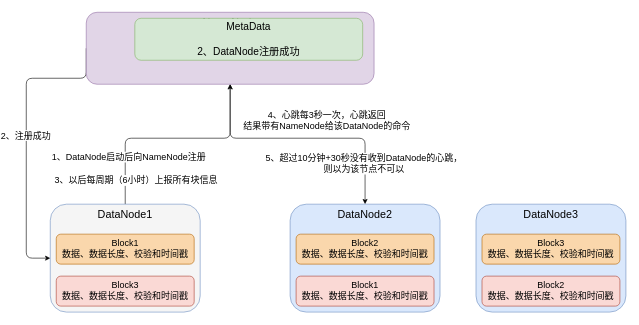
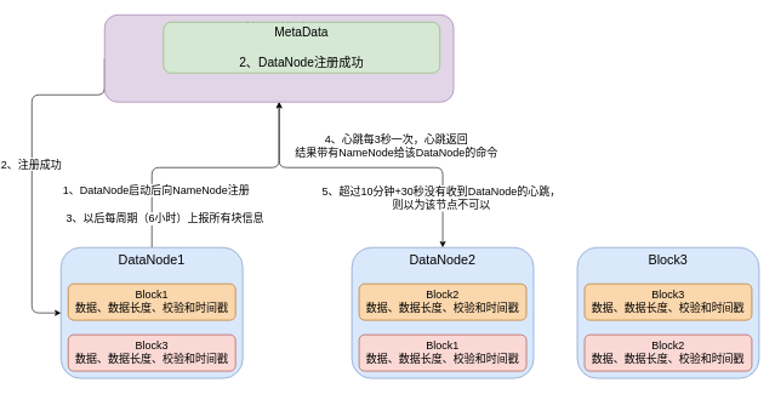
  <mxCell id="0" />
  <mxCell id="1" parent="0" />
  <mxCell id="2" style="edgeStyle=orthogonalEdgeStyle;rounded=1;orthogonalLoop=1;jettySize=auto;html=1;exitX=0;exitY=0.5;exitDx=0;exitDy=0;entryX=0;entryY=0.5;entryDx=0;entryDy=0;fontSize=15;" edge="1" parent="1" source="4" target="8"><mxGeometry relative="1" as="geometry"><Array as="points"><mxPoint x="20" y="130" /><mxPoint x="20" y="430" /></Array></mxGeometry></mxCell>
  <mxCell id="3" value="2、注册成功" style="edgeLabel;html=1;align=center;verticalAlign=middle;resizable=0;points=[];fontSize=15;" vertex="1" connectable="0" parent="2"><mxGeometry x="-0.061" y="-2" relative="1" as="geometry"><mxPoint y="14" as="offset" /></mxGeometry></mxCell>
  <mxCell id="4" value="NameNode" style="rounded=1;whiteSpace=wrap;html=1;fillColor=#e1d5e7;strokeColor=#9673a6;fontSize=18;align=center;verticalAlign=top;" vertex="1" parent="1"><mxGeometry x="120" y="20" width="480" height="120" as="geometry" /></mxCell>
  <mxCell id="5" value="MetaData&lt;br&gt;&lt;br&gt;2、DataNode注册成功" style="rounded=1;whiteSpace=wrap;html=1;fillColor=#d5e8d4;strokeColor=#82b366;fontSize=17;align=center;verticalAlign=middle;" vertex="1" parent="1"><mxGeometry x="201" y="30" width="380" height="70" as="geometry" /></mxCell>
  <mxCell id="6" style="edgeStyle=orthogonalEdgeStyle;rounded=1;orthogonalLoop=1;jettySize=auto;html=1;exitX=0.5;exitY=0;exitDx=0;exitDy=0;entryX=0.5;entryY=1;entryDx=0;entryDy=0;fontSize=15;" edge="1" parent="1" source="8" target="4"><mxGeometry relative="1" as="geometry"><Array as="points"><mxPoint x="185" y="230" /><mxPoint x="360" y="230" /></Array></mxGeometry></mxCell>
  <mxCell id="7" value="1、DataNode启动后向NameNode注册" style="edgeLabel;html=1;align=center;verticalAlign=middle;resizable=0;points=[];fontSize=15;" vertex="1" connectable="0" parent="6"><mxGeometry x="-0.669" y="2" relative="1" as="geometry"><mxPoint x="7" y="-18" as="offset" /></mxGeometry></mxCell>
- <mxCell id="8" value="DataNode1" style="rounded=1;whiteSpace=wrap;html=1;fillColor=#f5f5f5;strokeColor=#6c8ebf;fontSize=18;align=center;verticalAlign=top;" vertex="1" parent="1"><mxGeometry x="60" y="340" width="250" height="180" as="geometry" /></mxCell>
+ <mxCell id="8" value="DataNode1" style="rounded=1;whiteSpace=wrap;html=1;fillColor=#dae8fc;strokeColor=#6c8ebf;fontSize=18;align=center;verticalAlign=top;" vertex="1" parent="1"><mxGeometry x="60" y="340" width="250" height="180" as="geometry" /></mxCell>
  <mxCell id="9" value="Block1&lt;br style=&quot;font-size: 15px;&quot;&gt;数据、数据长度、校验和时间戳" style="rounded=1;whiteSpace=wrap;html=1;fillColor=#fad7ac;strokeColor=#b46504;fontSize=15;align=center;verticalAlign=top;" vertex="1" parent="1"><mxGeometry x="70" y="390" width="230" height="50" as="geometry" /></mxCell>
  <mxCell id="10" value="Block3&lt;br style=&quot;font-size: 15px;&quot;&gt;数据、数据长度、校验和时间戳" style="rounded=1;whiteSpace=wrap;html=1;fillColor=#fad9d5;strokeColor=#ae4132;fontSize=15;align=center;verticalAlign=top;" vertex="1" parent="1"><mxGeometry x="70" y="460" width="230" height="50" as="geometry" /></mxCell>
  <mxCell id="11" style="edgeStyle=orthogonalEdgeStyle;rounded=1;orthogonalLoop=1;jettySize=auto;html=1;exitX=0.5;exitY=0;exitDx=0;exitDy=0;entryX=0.5;entryY=1;entryDx=0;entryDy=0;fontSize=15;startArrow=classic;startFill=1;endArrow=open;" edge="1" parent="1" source="14" target="4"><mxGeometry relative="1" as="geometry"><Array as="points"><mxPoint x="585" y="230" /><mxPoint x="360" y="230" /></Array></mxGeometry></mxCell>
  <mxCell id="12" value="4、心跳每3秒一次，心跳返回&lt;br&gt;结果带有NameNode给该DataNode的命令" style="edgeLabel;html=1;align=center;verticalAlign=middle;resizable=0;points=[];fontSize=15;" vertex="1" connectable="0" parent="11"><mxGeometry x="-0.621" y="-1" relative="1" as="geometry"><mxPoint x="-66" y="-60" as="offset" /></mxGeometry></mxCell>
  <mxCell id="13" value="5、超过10分钟+30秒没有收到DataNode的心跳，&lt;br&gt;则以为该节点不可以" style="edgeLabel;html=1;align=center;verticalAlign=middle;resizable=0;points=[];fontSize=15;" vertex="1" connectable="0" parent="11"><mxGeometry x="-0.646" y="3" relative="1" as="geometry"><mxPoint y="6" as="offset" /></mxGeometry></mxCell>
  <mxCell id="14" value="DataNode2" style="rounded=1;whiteSpace=wrap;html=1;fillColor=#dae8fc;strokeColor=#6c8ebf;fontSize=18;align=center;verticalAlign=top;" vertex="1" parent="1"><mxGeometry x="460" y="340" width="250" height="180" as="geometry" /></mxCell>
  <mxCell id="15" value="Block2&lt;br style=&quot;font-size: 15px;&quot;&gt;数据、数据长度、校验和时间戳" style="rounded=1;whiteSpace=wrap;html=1;fillColor=#fad7ac;strokeColor=#b46504;fontSize=15;align=center;verticalAlign=top;" vertex="1" parent="1"><mxGeometry x="470" y="390" width="230" height="50" as="geometry" /></mxCell>
  <mxCell id="16" value="Block1&lt;br style=&quot;font-size: 15px;&quot;&gt;数据、数据长度、校验和时间戳" style="rounded=1;whiteSpace=wrap;html=1;fillColor=#fad9d5;strokeColor=#ae4132;fontSize=15;align=center;verticalAlign=top;" vertex="1" parent="1"><mxGeometry x="470" y="460" width="230" height="50" as="geometry" /></mxCell>
- <mxCell id="17" value="DataNode3" style="rounded=1;whiteSpace=wrap;html=1;fillColor=#dae8fc;strokeColor=#6c8ebf;fontSize=18;align=center;verticalAlign=top;" vertex="1" parent="1"><mxGeometry x="770" y="340" width="250" height="180" as="geometry" /></mxCell>
+ <mxCell id="17" value="Block3" style="rounded=1;whiteSpace=wrap;html=1;fillColor=#dae8fc;strokeColor=#6c8ebf;fontSize=18;align=center;verticalAlign=top;" vertex="1" parent="1"><mxGeometry x="770" y="340" width="250" height="180" as="geometry" /></mxCell>
  <mxCell id="18" value="Block3&lt;br style=&quot;font-size: 15px;&quot;&gt;数据、数据长度、校验和时间戳" style="rounded=1;whiteSpace=wrap;html=1;fillColor=#fad7ac;strokeColor=#b46504;fontSize=15;align=center;verticalAlign=top;" vertex="1" parent="1"><mxGeometry x="780" y="390" width="230" height="50" as="geometry" /></mxCell>
  <mxCell id="19" value="Block2&lt;br style=&quot;font-size: 15px;&quot;&gt;数据、数据长度、校验和时间戳" style="rounded=1;whiteSpace=wrap;html=1;fillColor=#fad9d5;strokeColor=#ae4132;fontSize=15;align=center;verticalAlign=top;" vertex="1" parent="1"><mxGeometry x="780" y="460" width="230" height="50" as="geometry" /></mxCell>
  <mxCell id="20" value="3、以后每周期（6小时）上报所有块信息" style="edgeLabel;html=1;align=center;verticalAlign=middle;resizable=0;points=[];fontSize=15;" vertex="1" connectable="0" parent="1"><mxGeometry x="219.998" y="260.004" as="geometry"><mxPoint x="-17" y="39" as="offset" /></mxGeometry></mxCell>
